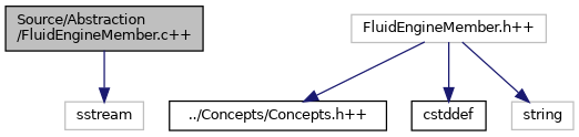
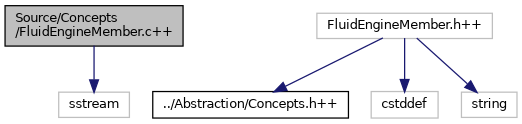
  digraph {
    node [color=grey75 fillcolor=white fontname=Helvetica fontsize=10 shape=record style=filled]
    edge [color=midnightblue fontname=Helvetica fontsize=10 labelfontname=Helvetica labelfontsize=10 style=solid]
-   n1 [color=black fillcolor=grey75 fontcolor=black height=0.2 label="Source/Abstraction\l/FluidEngineMember.c++" width=0.4]
+   n1 [color=black fillcolor=grey75 fontcolor=black height=0.2 label="Source/Concepts\l/FluidEngineMember.c++" width=0.4]
    n2 [height=0.2 label=sstream width=0.4]
    n3 [height=0.2 label="FluidEngineMember.h++" width=0.4]
-   n4 [color=black height=0.2 label="../Concepts/Concepts.h++" width=0.4]
-   n5 [color=black height=0.2 label=cstddef width=0.4]
+   n4 [color=black height=0.2 label="../Abstraction/Concepts.h++" width=0.4]
+   n5 [height=0.2 label=cstddef width=0.4]
    n6 [height=0.2 label=string width=0.4]
    n1 -> n2
    n3 -> n4
    n3 -> n5
    n3 -> n6
  }
